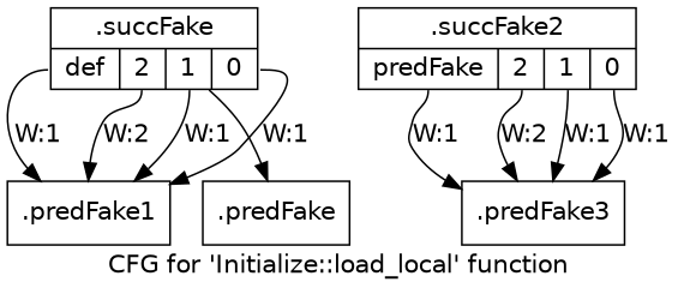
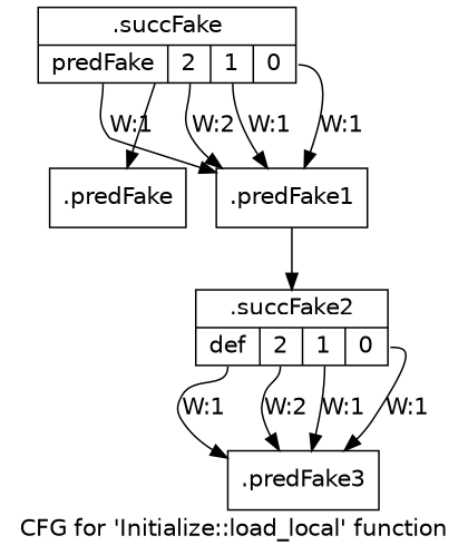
  digraph {
    fontname="DejaVu Sans"
    label="CFG for 'Initialize::load_local' function"
    node [fontname="DejaVu Sans" shape=record filename="../../../../src/initializer.cpp"]
    edge [execusionnum=1 filename="../../../../src/initializer.cpp" fontname="DejaVu Sans"]
    n1 [label="{.predFake}" filename=""]
-   n2 [label="{.succFake|{<s0>def|<s1>2|<s2>1|<s3>0}}" linenumber=70]
+   n2 [label="{.succFake|{<s0>predFake|<s1>2|<s2>1|<s3>0}}" linenumber=70]
    n3 [label="{.predFake1}" linenumber=79]
-   n4 [label="{.succFake2|{<s0>predFake|<s1>2|<s2>1|<s3>0}}" linenumber=80]
+   n4 [label="{.succFake2|{<s0>def|<s1>2|<s2>1|<s3>0}}" linenumber=80]
    n5 [label="{.predFake3}" linenumber=90]
    n2 -> n1
    n2 -> n3 [label="W:1" tailport=s0 execusionnum="" filename=""]
    n2 -> n3 [label="W:2" tailport=s1]
    n2 -> n3 [execusionnum=0 label="W:1" tailport=s2]
    n2 -> n3 [execusionnum=0 label="W:1" tailport=s3]
+   n3 -> n4
    n4 -> n5 [label="W:1" tailport=s0 execusionnum="" filename=""]
    n4 -> n5 [label="W:2" tailport=s1]
    n4 -> n5 [execusionnum=0 label="W:1" tailport=s2]
    n4 -> n5 [execusionnum=0 label="W:1" tailport=s3]
  }
